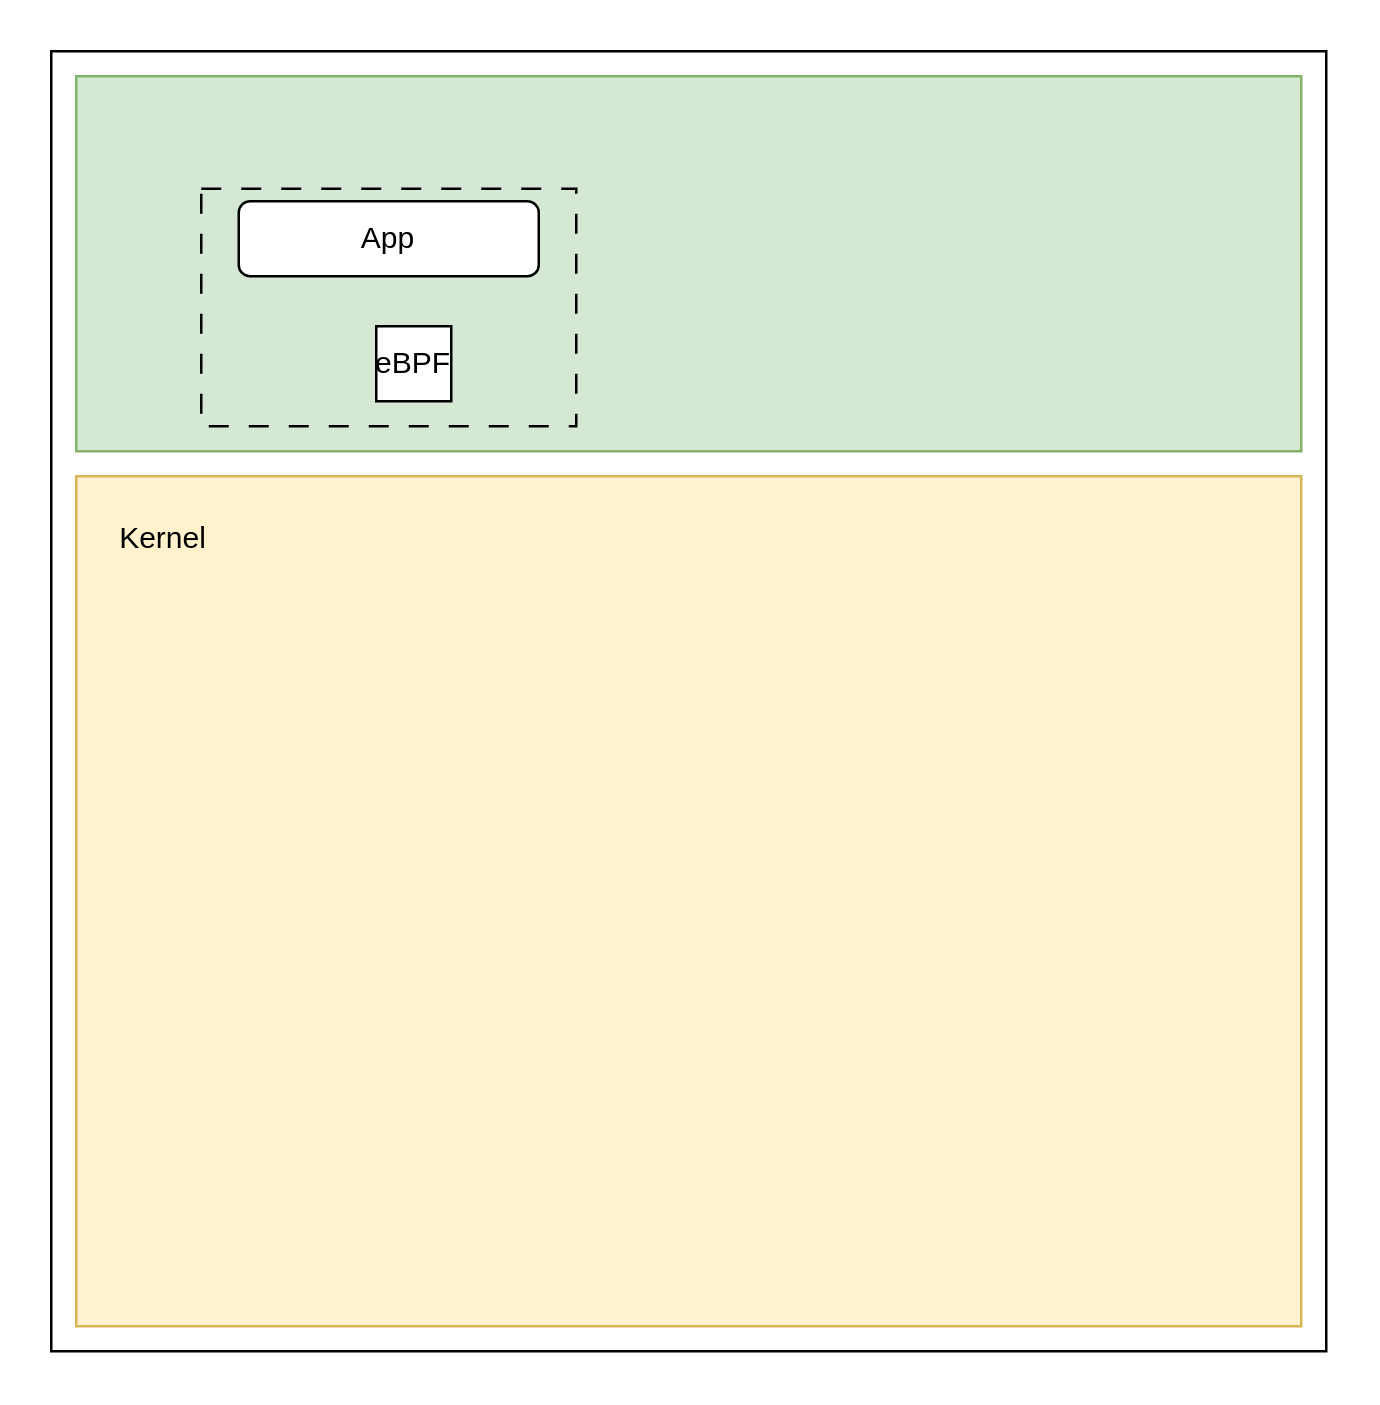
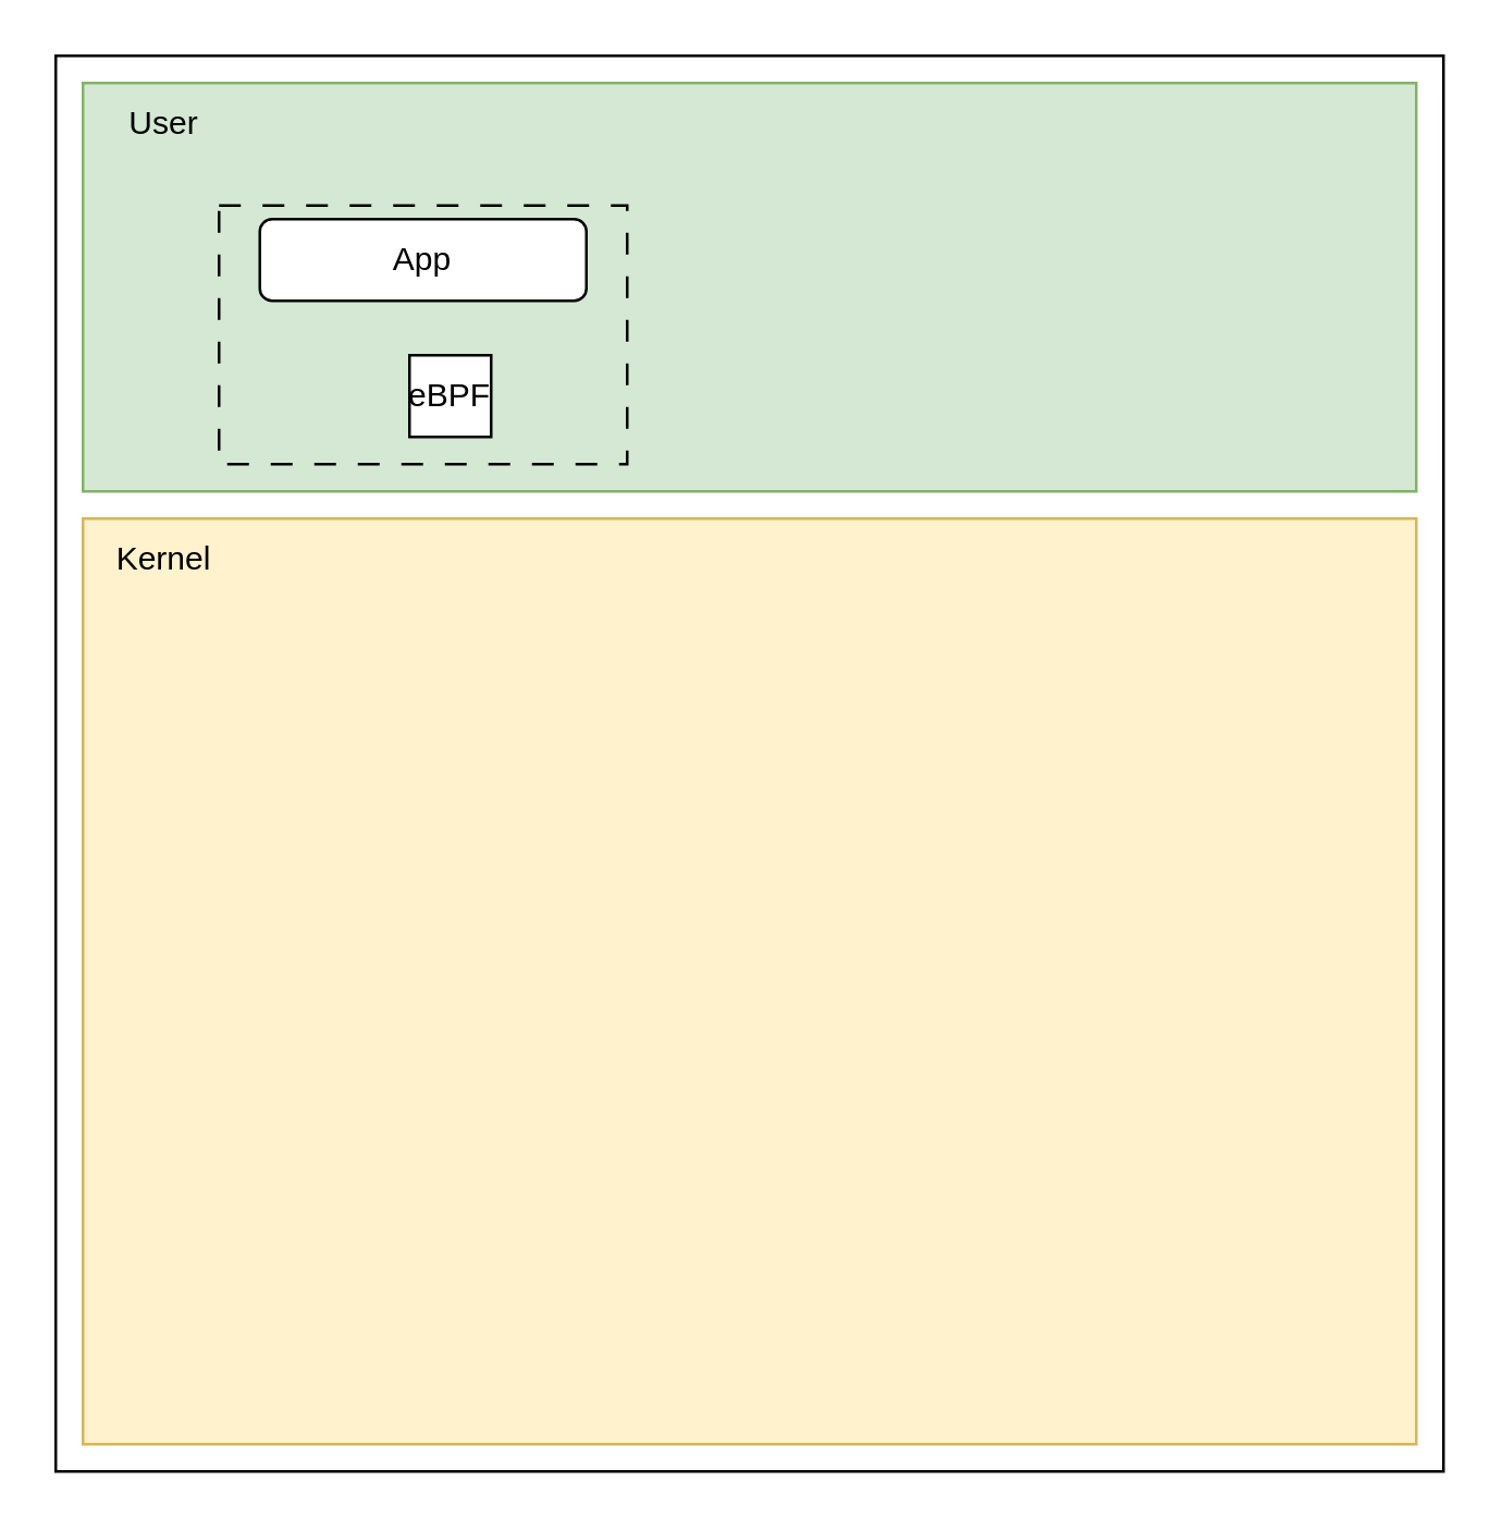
  <mxCell id="0" />
  <mxCell id="1" parent="0" />
  <mxCell id="2" value="" style="rounded=0;whiteSpace=wrap;html=1;" parent="1" vertex="1"><mxGeometry x="20" y="20" width="510" height="520" as="geometry" /></mxCell>
  <mxCell id="3" value="" style="rounded=0;whiteSpace=wrap;html=1;fillColor=#d5e8d4;strokeColor=#82b366;" parent="1" vertex="1"><mxGeometry x="30" y="30" width="490" height="150" as="geometry" /></mxCell>
  <mxCell id="4" value="" style="rounded=0;whiteSpace=wrap;html=1;fillColor=#fff2cc;strokeColor=#d6b656;" parent="1" vertex="1"><mxGeometry x="30" y="190" width="490" height="340" as="geometry" /></mxCell>
- <mxCell id="6" value="Kernel" style="text;html=1;strokeColor=none;fillColor=none;align=center;verticalAlign=middle;whiteSpace=wrap;rounded=0;" parent="1" vertex="1"><mxGeometry x="35" y="200" width="60" height="30" as="geometry" /></mxCell>
+ <mxCell id="5" value="User" style="text;html=1;strokeColor=none;fillColor=none;align=center;verticalAlign=middle;whiteSpace=wrap;rounded=0;" parent="1" vertex="1"><mxGeometry x="30" y="30" width="60" height="30" as="geometry" /></mxCell>
+ <mxCell id="6" value="Kernel" style="text;html=1;strokeColor=none;fillColor=none;align=center;verticalAlign=middle;whiteSpace=wrap;rounded=0;" parent="1" vertex="1"><mxGeometry x="30" y="190" width="60" height="30" as="geometry" /></mxCell>
  <mxCell id="7" value="App" style="rounded=1;whiteSpace=wrap;html=1;" parent="1" vertex="1"><mxGeometry x="95" y="80" width="120" height="30" as="geometry" /></mxCell>
  <mxCell id="8" value="eBPF" style="whiteSpace=wrap;html=1;aspect=fixed;" vertex="1" parent="1"><mxGeometry x="150" y="130" width="30" height="30" as="geometry" /></mxCell>
  <mxCell id="9" value="" style="rounded=0;whiteSpace=wrap;html=1;fillColor=none;dashed=1;dashPattern=8 8;" vertex="1" parent="1"><mxGeometry x="80" y="75" width="150" height="95" as="geometry" /></mxCell>
